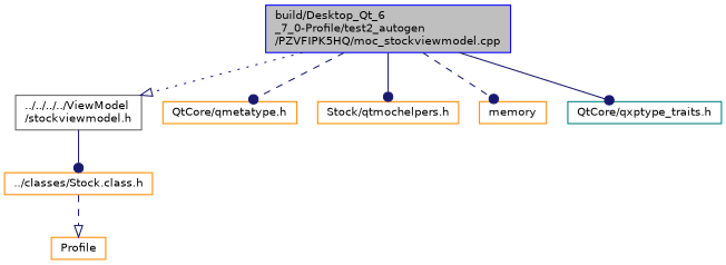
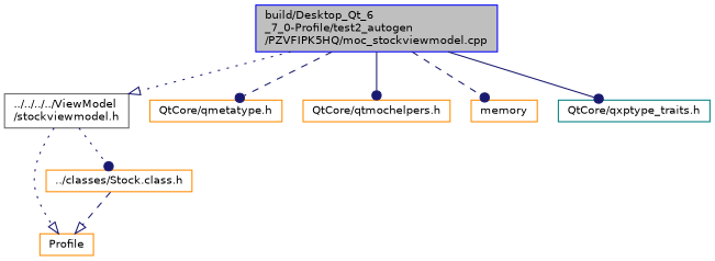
  digraph {
    node [color=darkorange fillcolor=white fontname=Helvetica fontsize=10 shape=record style=filled]
    edge [arrowhead=dot color=midnightblue fontname=Helvetica fontsize=10 labelfontname=Helvetica labelfontsize=10 style=dotted]
    n1 [color=blue fillcolor=grey75 fontcolor=black height=0.2 label="build/Desktop_Qt_6\l_7_0-Profile/test2_autogen\l/PZVFIPK5HQ/moc_stockviewmodel.cpp" width=0.4]
    n2 [color=gray40 height=0.2 label="../../../../ViewModel\l/stockviewmodel.h" width=0.4]
    n3 [height=0.2 label="QtCore/qmetatype.h" width=0.4]
-   n4 [height=0.2 label="Stock/qtmochelpers.h" width=0.4]
+   n4 [height=0.2 label="QtCore/qtmochelpers.h" width=0.4]
    n5 [height=0.2 label=memory width=0.4]
    n6 [color=teal height=0.2 label="QtCore/qxptype_traits.h" width=0.4]
    n7 [height=0.2 label=Profile width=0.4]
    n8 [height=0.2 label="../classes/Stock.class.h" width=0.4]
    n1 -> n2 [arrowhead=onormal]
    n1 -> n3 [style=dashed]
    n1 -> n4 [style=solid]
    n1 -> n5 [style=dashed]
    n1 -> n6 [style=solid]
-   n2 -> n8 [style=solid]
+   n2 -> n7 [arrowhead=onormal]
+   n2 -> n8
    n8 -> n7 [arrowhead=onormal style=dashed]
  }
